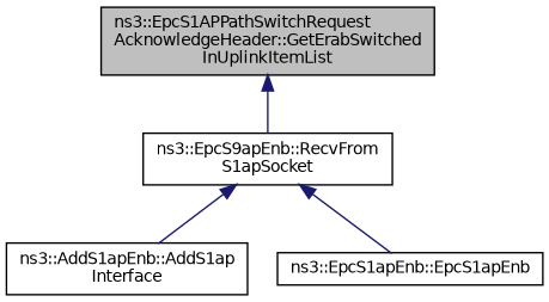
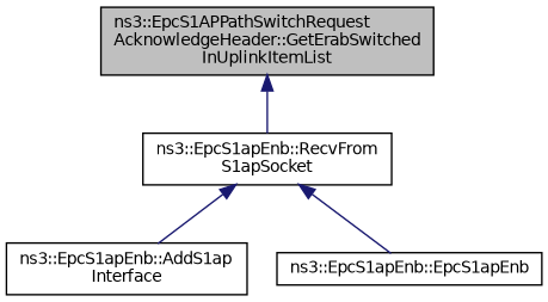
  digraph {
    rankdir=TB
    node [color=black fillcolor=white fontname=Helvetica fontsize=10 shape=record style=filled]
    edge [color=midnightblue dir=back fontname=Helvetica fontsize=10 labelfontname=Helvetica labelfontsize=10 style=solid]
    n1 [fillcolor=grey75 fontcolor=black height=0.2 label="ns3::EpcS1APPathSwitchRequest\lAcknowledgeHeader::GetErabSwitched\lInUplinkItemList" width=0.4]
-   n2 [height=0.2 label="ns3::EpcS9apEnb::RecvFrom\lS1apSocket" width=0.4]
-   n3 [height=0.2 label="ns3::AddS1apEnb::AddS1ap\lInterface" width=0.4]
+   n2 [height=0.2 label="ns3::EpcS1apEnb::RecvFrom\lS1apSocket" width=0.4]
+   n3 [height=0.2 label="ns3::EpcS1apEnb::AddS1ap\lInterface" width=0.4]
    n4 [height=0.2 label="ns3::EpcS1apEnb::EpcS1apEnb" width=0.4]
    n1 -> n2
    n2 -> n3
    n2 -> n4
  }
